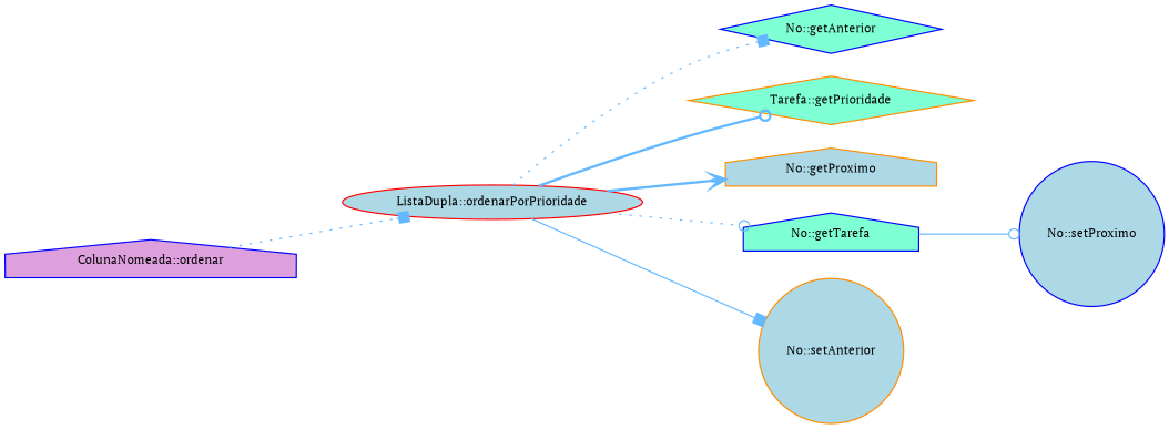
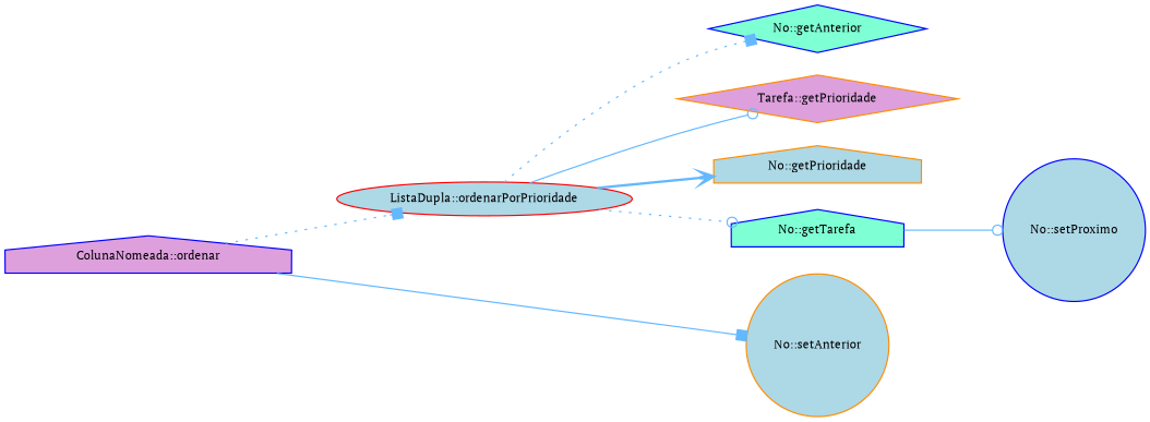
  digraph {
    fontname="PT Serif"
    rankdir=LR
    node [color=blue fillcolor=lightblue fontname="PT Serif" fontsize=10 shape=house style=filled]
    edge [arrowhead=box color=steelblue1 fontname="PT Serif" fontsize=10 labelfontname=Helvetica labelfontsize=10 style=dotted]
    n1 [fillcolor=plum fontcolor=black height=0.2 label="ColunaNomeada::ordenar" width=0.4]
    n2 [color=red height=0.2 label="ListaDupla::ordenarPorPrioridade" shape=ellipse width=0.4]
    n3 [fillcolor=aquamarine height=0.2 label="No::getAnterior" shape=diamond width=0.4]
-   n4 [color=darkorange fillcolor=aquamarine height=0.2 label="Tarefa::getPrioridade" shape=diamond width=0.4]
-   n5 [color=darkorange height=0.2 label="No::getProximo" width=0.4]
+   n4 [color=darkorange fillcolor=plum height=0.2 label="Tarefa::getPrioridade" shape=diamond width=0.4]
+   n5 [color=darkorange height=0.2 label="No::getPrioridade" width=0.4]
    n6 [fillcolor=aquamarine height=0.2 label="No::getTarefa" width=0.4]
    n7 [color=darkorange height=0.2 label="No::setAnterior" shape=circle width=0.4]
    n8 [height=0.2 label="No::setProximo" shape=circle width=0.4]
    n1 -> n2
    n2 -> n3
-   n2 -> n4 [arrowhead=odot style=bold]
+   n2 -> n4 [arrowhead=odot style=solid]
    n2 -> n5 [arrowhead=vee style=bold]
    n2 -> n6 [arrowhead=odot]
-   n2 -> n7 [style=solid]
+   n1 -> n7 [style=solid]
    n6 -> n8 [arrowhead=odot style=solid]
  }
